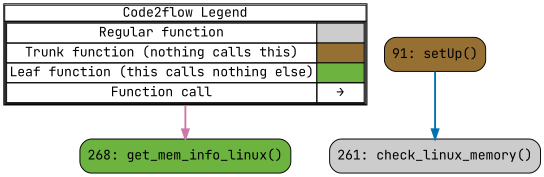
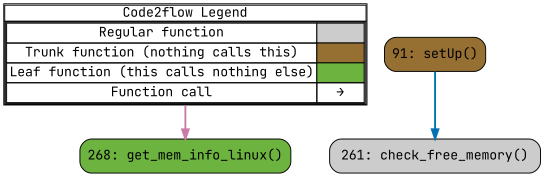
  digraph {
    concentrate=true
    fontname="JetBrains Mono"
    rankdir=TB
    splines=ortho
    node [fontname="JetBrains Mono" shape=rect style="rounded,filled"]
    edge [fontname="JetBrains Mono" penwidth=2]
    n1 [label=<         <table cellspacing="0" cellpadding="0" border="1"><tr><td>Code2flow Legend</td></tr><tr><td>         <table cellspacing="0">         <tr><td>Regular function</td><td width="50px" bgcolor='#cccccc'></td></tr>         <tr><td>Trunk function (nothing calls this)</td><td bgcolor='#966F33'></td></tr>         <tr><td>Leaf function (this calls nothing else)</td><td bgcolor='#6db33f'></td></tr>         <tr><td>Function call</td><td><font color='black'>&#8594;</font></td></tr>         </table></td></tr></table>         > margin=0 shape=none style=""]
    n2 [fillcolor="#966F33" label="91: setUp()"]
-   n3 [fillcolor="#cccccc" label="261: check_linux_memory()"]
+   n3 [fillcolor="#cccccc" label="261: check_free_memory()"]
    n4 [fillcolor="#6db33f" label="268: get_mem_info_linux()"]
    subgraph sub_1 {
      label=legend
      rank=min
      n1
    }
    subgraph sub_2 {
      label="File: test_sparsetools"
      style=dotted
      n3
      n4
      subgraph sub_3 {
        label="Class: TestInt32Overflow"
        style=dotted
        n2
      }
    }
    n1 -> n4 [color="#CC79A7"]
    n2 -> n3 [color="#0072B2"]
  }
